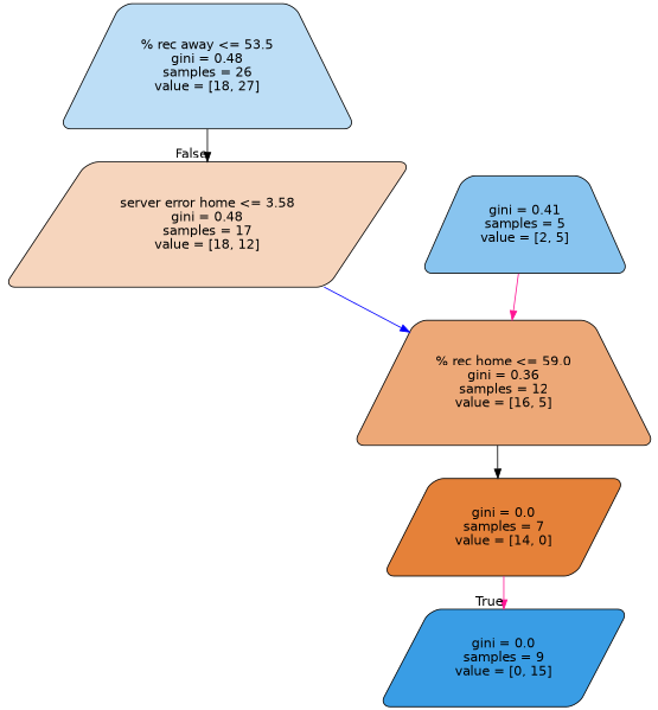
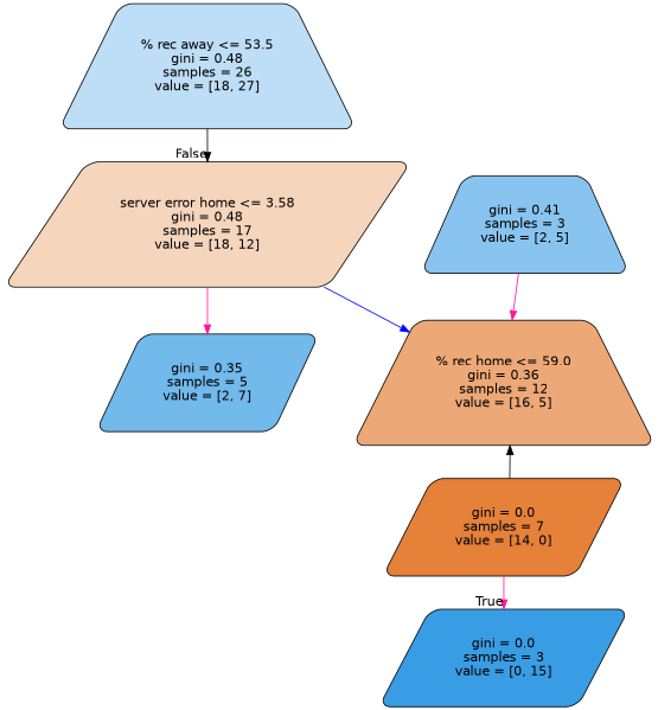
  digraph {
    node [color=black fontname=helvetica shape=parallelogram style="filled, rounded"]
    edge [color=deeppink fontname=helvetica]
    n1 [fillcolor="#bddef6" label="% rec away <= 53.5\ngini = 0.48\nsamples = 26\nvalue = [18, 27]" shape=trapezium]
    n2 [fillcolor="#f6d5bd" label="server error home <= 3.58\ngini = 0.48\nsamples = 17\nvalue = [18, 12]"]
-   n3 [fillcolor="#399de5" label="gini = 0.0\nsamples = 9\nvalue = [0, 15]"]
+   n3 [fillcolor="#399de5" label="gini = 0.0\nsamples = 3\nvalue = [0, 15]"]
+   n4 [fillcolor="#72b9ec" label="gini = 0.35\nsamples = 5\nvalue = [2, 7]"]
    n5 [fillcolor="#eda877" label="% rec home <= 59.0\ngini = 0.36\nsamples = 12\nvalue = [16, 5]" shape=trapezium]
    n6 [fillcolor="#e58139" label="gini = 0.0\nsamples = 7\nvalue = [14, 0]"]
-   n7 [fillcolor="#88c4ef" label="gini = 0.41\nsamples = 5\nvalue = [2, 5]" shape=trapezium]
+   n7 [fillcolor="#88c4ef" label="gini = 0.41\nsamples = 3\nvalue = [2, 5]" shape=trapezium]
    n1 -> n2 [color=black headlabel=False labelangle=-45 labeldistance=2.5]
+   n2 -> n4
    n2 -> n5 [color=blue]
-   n5 -> n6 [color=black]
+   n6 -> n5 [color=black]
    n6 -> n3 [headlabel=True labelangle=45 labeldistance=2.5]
    n7 -> n5
  }
